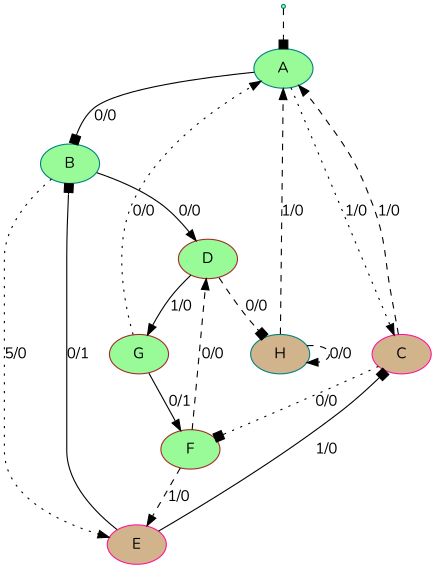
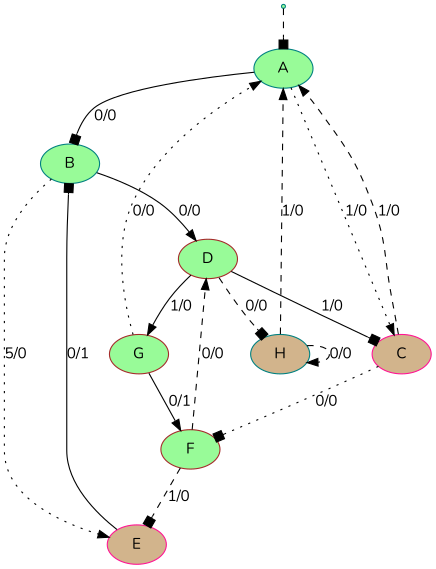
  digraph {
    fontname=Nunito
    rankdir=TB
    node [color=teal fillcolor=palegreen fontname=Nunito style=filled]
    edge [arrowhead=normal fontname=Nunito style=dashed]
    INIT [shape=point]
    n2 [label=A]
    n3 [label=B]
    n4 [color=deeppink fillcolor=tan label=C]
    n5 [color=brown label=D]
    n6 [color=deeppink fillcolor=tan label=E]
    n7 [color=brown label=F]
    n8 [color=brown label=G]
    n9 [fillcolor=tan label=H]
    INIT -> n2 [arrowhead=box]
    n2 -> n3 [arrowhead=box label="0/0" style=solid]
    n2 -> n4 [label="1/0" style=dotted]
    n3 -> n5 [label="0/0" style=solid]
    n3 -> n6 [label="5/0" style=dotted]
    n4 -> n2 [label="1/0"]
    n4 -> n7 [arrowhead=box label="0/0" style=dotted]
    n5 -> n8 [label="1/0" style=solid]
    n5 -> n9 [arrowhead=box label="0/0"]
    n6 -> n3 [arrowhead=box label="0/1" style=solid]
-   n6 -> n4 [arrowhead=box label="1/0" style=solid]
+   n5 -> n4 [arrowhead=box label="1/0" style=solid]
    n7 -> n5 [label="0/0"]
-   n7 -> n6 [label="1/0"]
+   n7 -> n6 [arrowhead=box label="1/0"]
    n8 -> n2 [label="0/0" style=dotted]
    n8 -> n7 [label="0/1" style=solid]
    n9 -> n2 [label="1/0"]
    n9 -> n9 [label="0/0"]
  }
